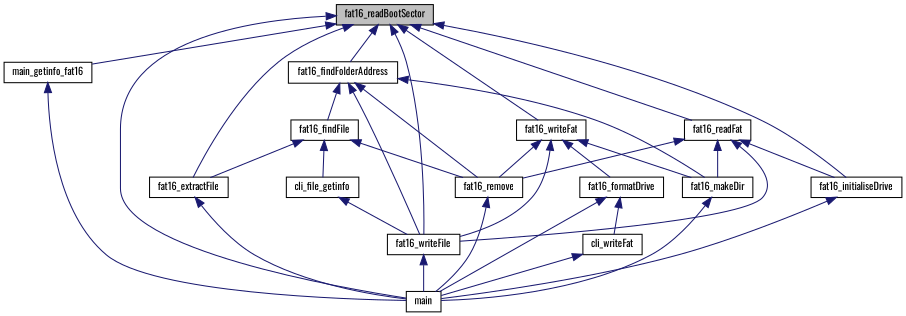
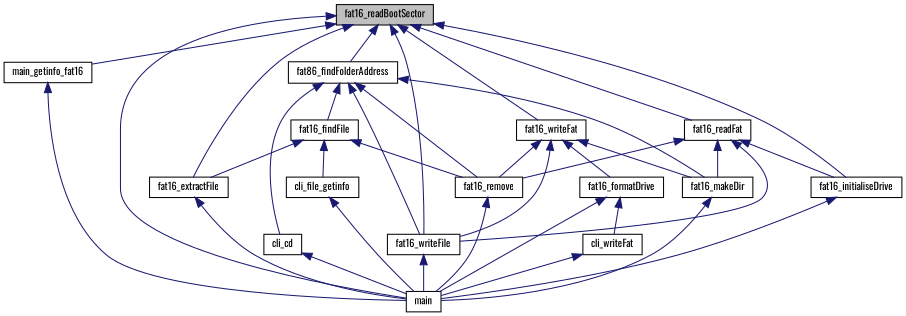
  digraph {
    fontname=Oswald
    rankdir=TB
    node [color=black fillcolor=white fontname=Oswald fontsize=10 shape=record style=filled]
    edge [color=midnightblue dir=back fontname=Oswald fontsize=10 labelfontname=Helvetica labelfontsize=10 style=solid]
    n1 [fillcolor=grey75 fontcolor=black height=0.2 label=fat16_readBootSector width=0.4]
    n2 [height=0.2 label=main_getinfo_fat16 width=0.4]
    n3 [height=0.2 label=main width=0.4]
    n4 [height=0.2 label=fat16_extractFile width=0.4]
-   n5 [height=0.2 label=fat16_findFolderAddress width=0.4]
+   n5 [height=0.2 label=fat86_findFolderAddress width=0.4]
    n6 [height=0.2 label=fat16_writeFile width=0.4]
    n7 [height=0.2 label=fat16_initialiseDrive width=0.4]
    n8 [height=0.2 label=fat16_readFat width=0.4]
    n9 [height=0.2 label=fat16_writeFat width=0.4]
+   n10 [height=0.2 label=cli_cd width=0.4]
    n11 [height=0.2 label=fat16_findFile width=0.4]
    n12 [height=0.2 label=fat16_remove width=0.4]
    n13 [height=0.2 label=fat16_makeDir width=0.4]
    n14 [height=0.2 label=fat16_formatDrive width=0.4]
    n15 [height=0.2 label=cli_file_getinfo width=0.4]
    n16 [height=0.2 label=cli_writeFat width=0.4]
    n1 -> n2
    n1 -> n3
    n1 -> n4
    n1 -> n5
    n1 -> n6
    n1 -> n7
    n1 -> n8
    n1 -> n9
    n2 -> n3
    n4 -> n3
    n5 -> n6
+   n5 -> n10
    n5 -> n11
    n5 -> n12
    n5 -> n13
    n6 -> n3
    n7 -> n3
    n8 -> n6
    n8 -> n7
    n8 -> n12
    n8 -> n13
    n9 -> n6
    n9 -> n12
    n9 -> n13
    n9 -> n14
+   n10 -> n3
    n11 -> n4
    n11 -> n12
    n11 -> n15
    n12 -> n3
    n13 -> n3
    n14 -> n3
    n14 -> n16
-   n15 -> n6
+   n15 -> n3
    n16 -> n3
  }
